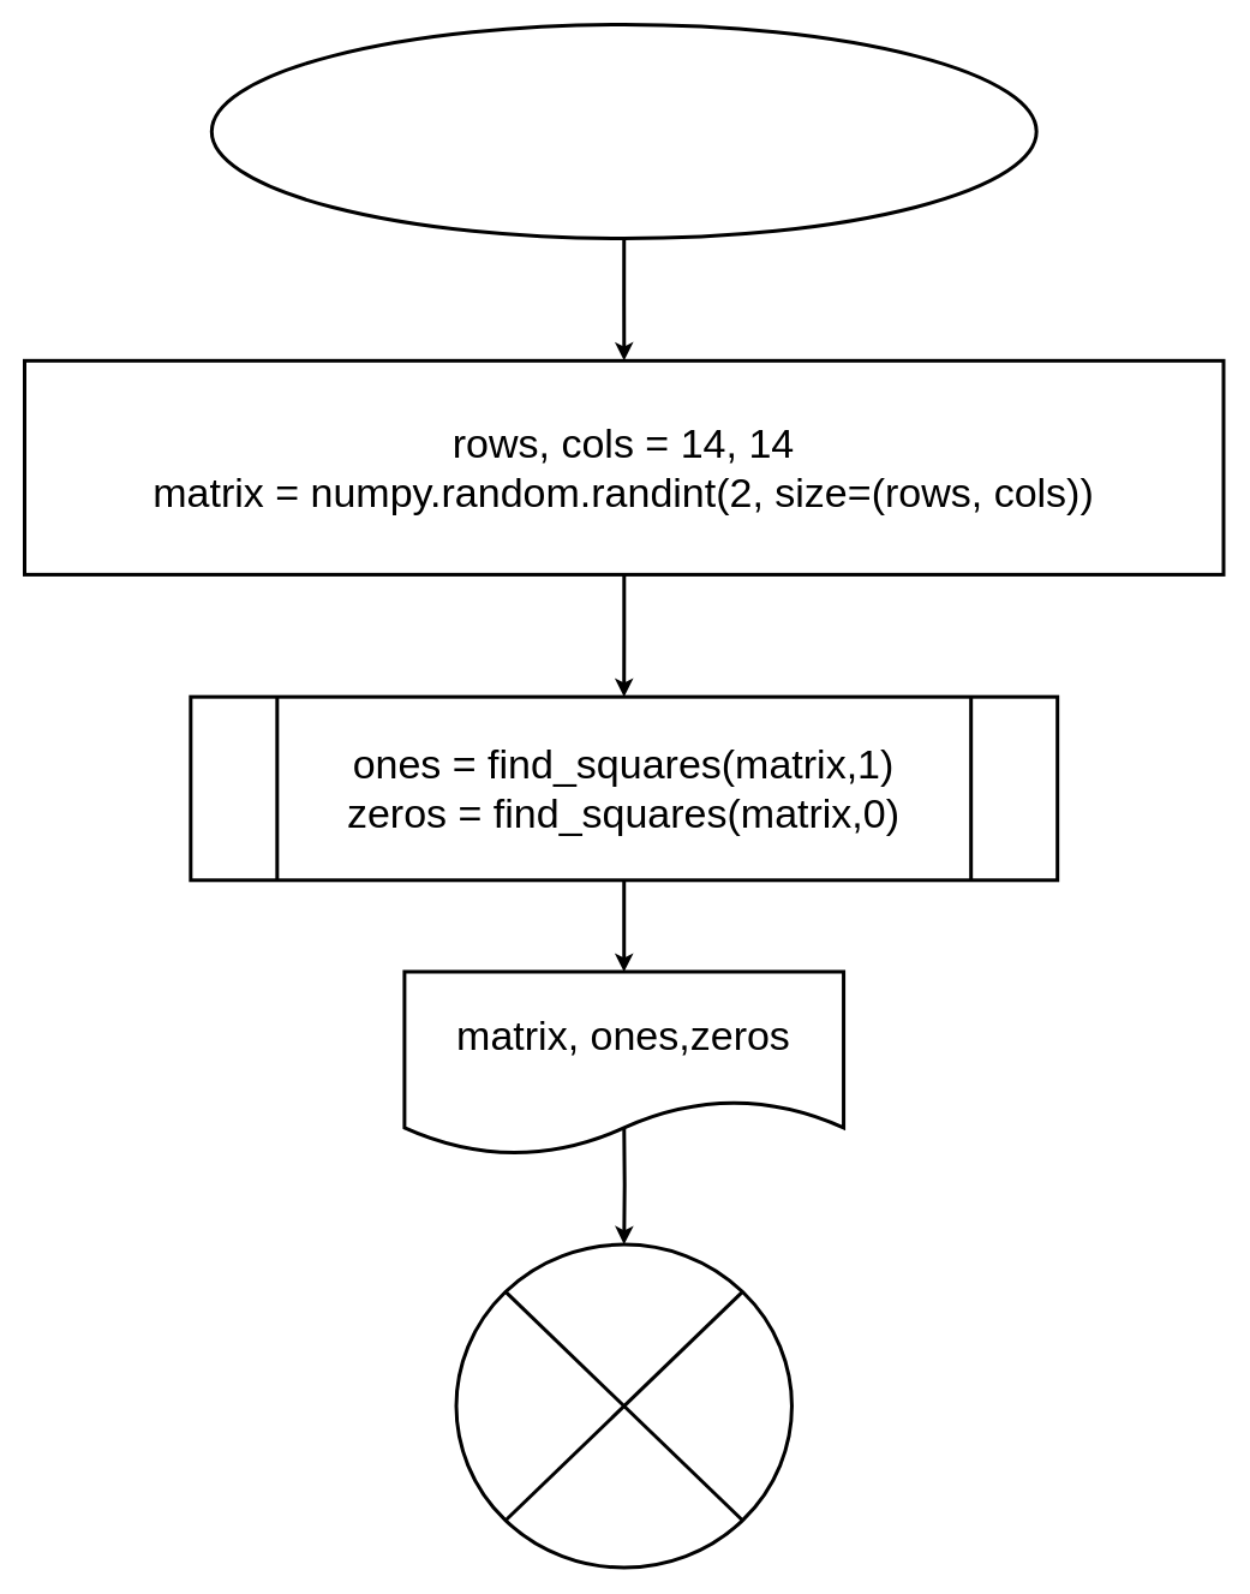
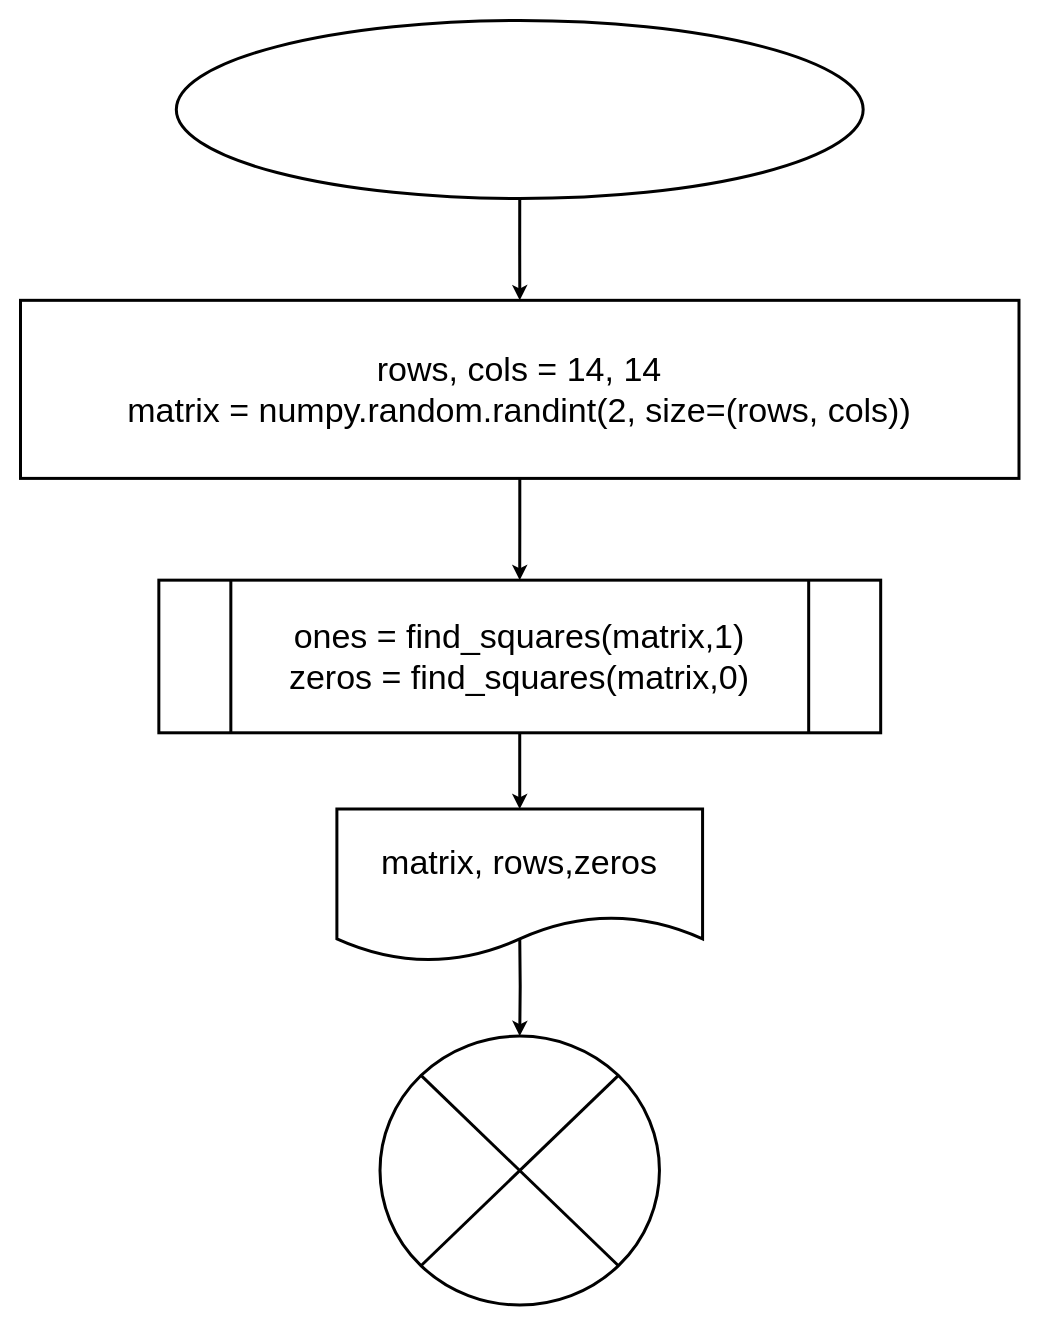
  <mxCell id="0" />
  <mxCell id="1" parent="0" />
  <mxCell id="2" value="" style="ellipse;whiteSpace=wrap;html=1;strokeWidth=3;" vertex="1" parent="1"><mxGeometry x="379.51" y="1035.627" width="279.448" height="268.933" as="geometry" /></mxCell>
  <mxCell id="3" value="" style="endArrow=none;html=1;rounded=0;exitX=0;exitY=1;exitDx=0;exitDy=0;entryX=1;entryY=0;entryDx=0;entryDy=0;strokeWidth=3;" edge="1" parent="1" source="2" target="2"><mxGeometry width="50" height="50" relative="1" as="geometry"><mxPoint x="749.284" y="1069.243" as="sourcePoint" /><mxPoint x="917.363" y="901.16" as="targetPoint" /></mxGeometry></mxCell>
  <mxCell id="4" style="edgeStyle=orthogonalEdgeStyle;rounded=0;orthogonalLoop=1;jettySize=auto;html=1;entryX=0.5;entryY=0;entryDx=0;entryDy=0;strokeWidth=3;" edge="1" parent="1" target="2"><mxGeometry relative="1" as="geometry"><mxPoint x="583.827" y="968.393" as="targetPoint" /><mxPoint x="519.234" y="934.777" as="sourcePoint" /></mxGeometry></mxCell>
  <mxCell id="5" value="" style="endArrow=none;html=1;rounded=0;exitX=1;exitY=1;exitDx=0;exitDy=0;entryX=0;entryY=0;entryDx=0;entryDy=0;strokeWidth=3;" edge="1" parent="1" source="2" target="2"><mxGeometry width="50" height="50" relative="1" as="geometry"><mxPoint x="749.284" y="1069.243" as="sourcePoint" /><mxPoint x="917.363" y="901.16" as="targetPoint" /></mxGeometry></mxCell>
  <mxCell id="6" value="" style="ellipse;whiteSpace=wrap;html=1;strokeWidth=3;" vertex="1" parent="1"><mxGeometry x="175.815" y="20" width="686.859" height="178.075" as="geometry" /></mxCell>
  <mxCell id="7" value="&lt;div style=&quot;font-size: 34px;&quot;&gt;&lt;font style=&quot;font-size: 34px;&quot;&gt;rows, cols = 14, 14&lt;/font&gt;&lt;/div&gt;&lt;div style=&quot;font-size: 34px;&quot;&gt;&lt;font style=&quot;font-size: 34px;&quot;&gt;matrix = numpy.random.randint(2, size=(rows, cols))&lt;/font&gt;&lt;/div&gt;" style="rounded=0;whiteSpace=wrap;html=1;strokeWidth=3;" vertex="1" parent="1"><mxGeometry x="20" y="299.832" width="998.49" height="178.075" as="geometry" /></mxCell>
  <mxCell id="8" style="edgeStyle=orthogonalEdgeStyle;rounded=0;orthogonalLoop=1;jettySize=auto;html=1;exitX=0.5;exitY=1;exitDx=0;exitDy=0;strokeWidth=3;" edge="1" parent="1" source="6" target="7"><mxGeometry relative="1" as="geometry"><mxPoint x="520.941" y="274.393" as="targetPoint" /></mxGeometry></mxCell>
- <mxCell id="9" value="&lt;font style=&quot;font-size: 34px;&quot;&gt;&lt;font style=&quot;font-size: 34px;&quot;&gt;matrix, ones,zeros&lt;/font&gt;&lt;/font&gt;" style="shape=document;whiteSpace=wrap;html=1;boundedLbl=1;strokeWidth=3;" vertex="1" parent="1"><mxGeometry x="336.388" y="808.619" width="365.689" height="152.636" as="geometry" /></mxCell>
+ <mxCell id="9" value="&lt;font style=&quot;font-size: 34px;&quot;&gt;&lt;font style=&quot;font-size: 34px;&quot;&gt;matrix, rows,zeros&lt;/font&gt;&lt;/font&gt;" style="shape=document;whiteSpace=wrap;html=1;boundedLbl=1;strokeWidth=3;" vertex="1" parent="1"><mxGeometry x="336.388" y="808.619" width="365.689" height="152.636" as="geometry" /></mxCell>
  <mxCell id="10" style="edgeStyle=orthogonalEdgeStyle;rounded=0;orthogonalLoop=1;jettySize=auto;html=1;entryX=0.5;entryY=0;entryDx=0;entryDy=0;strokeWidth=3;" edge="1" parent="1" source="11" target="9"><mxGeometry relative="1" as="geometry" /></mxCell>
  <mxCell id="11" value="&lt;div style=&quot;font-size: 34px;&quot;&gt;&lt;font style=&quot;font-size: 34px;&quot;&gt;ones = find_squares(matrix,1)&lt;/font&gt;&lt;/div&gt;&lt;div style=&quot;font-size: 34px;&quot;&gt;&lt;font style=&quot;font-size: 34px;&quot;&gt;zeros = find_squares(matrix,0)&lt;/font&gt;&lt;/div&gt;" style="shape=process;whiteSpace=wrap;html=1;backgroundOutline=1;strokeWidth=3;" vertex="1" parent="1"><mxGeometry x="158.339" y="579.665" width="721.838" height="152.636" as="geometry" /></mxCell>
  <mxCell id="12" style="edgeStyle=orthogonalEdgeStyle;rounded=0;orthogonalLoop=1;jettySize=auto;html=1;strokeWidth=3;" edge="1" parent="1" source="7" target="11"><mxGeometry relative="1" as="geometry"><mxPoint x="522.425" y="554.226" as="targetPoint" /></mxGeometry></mxCell>
